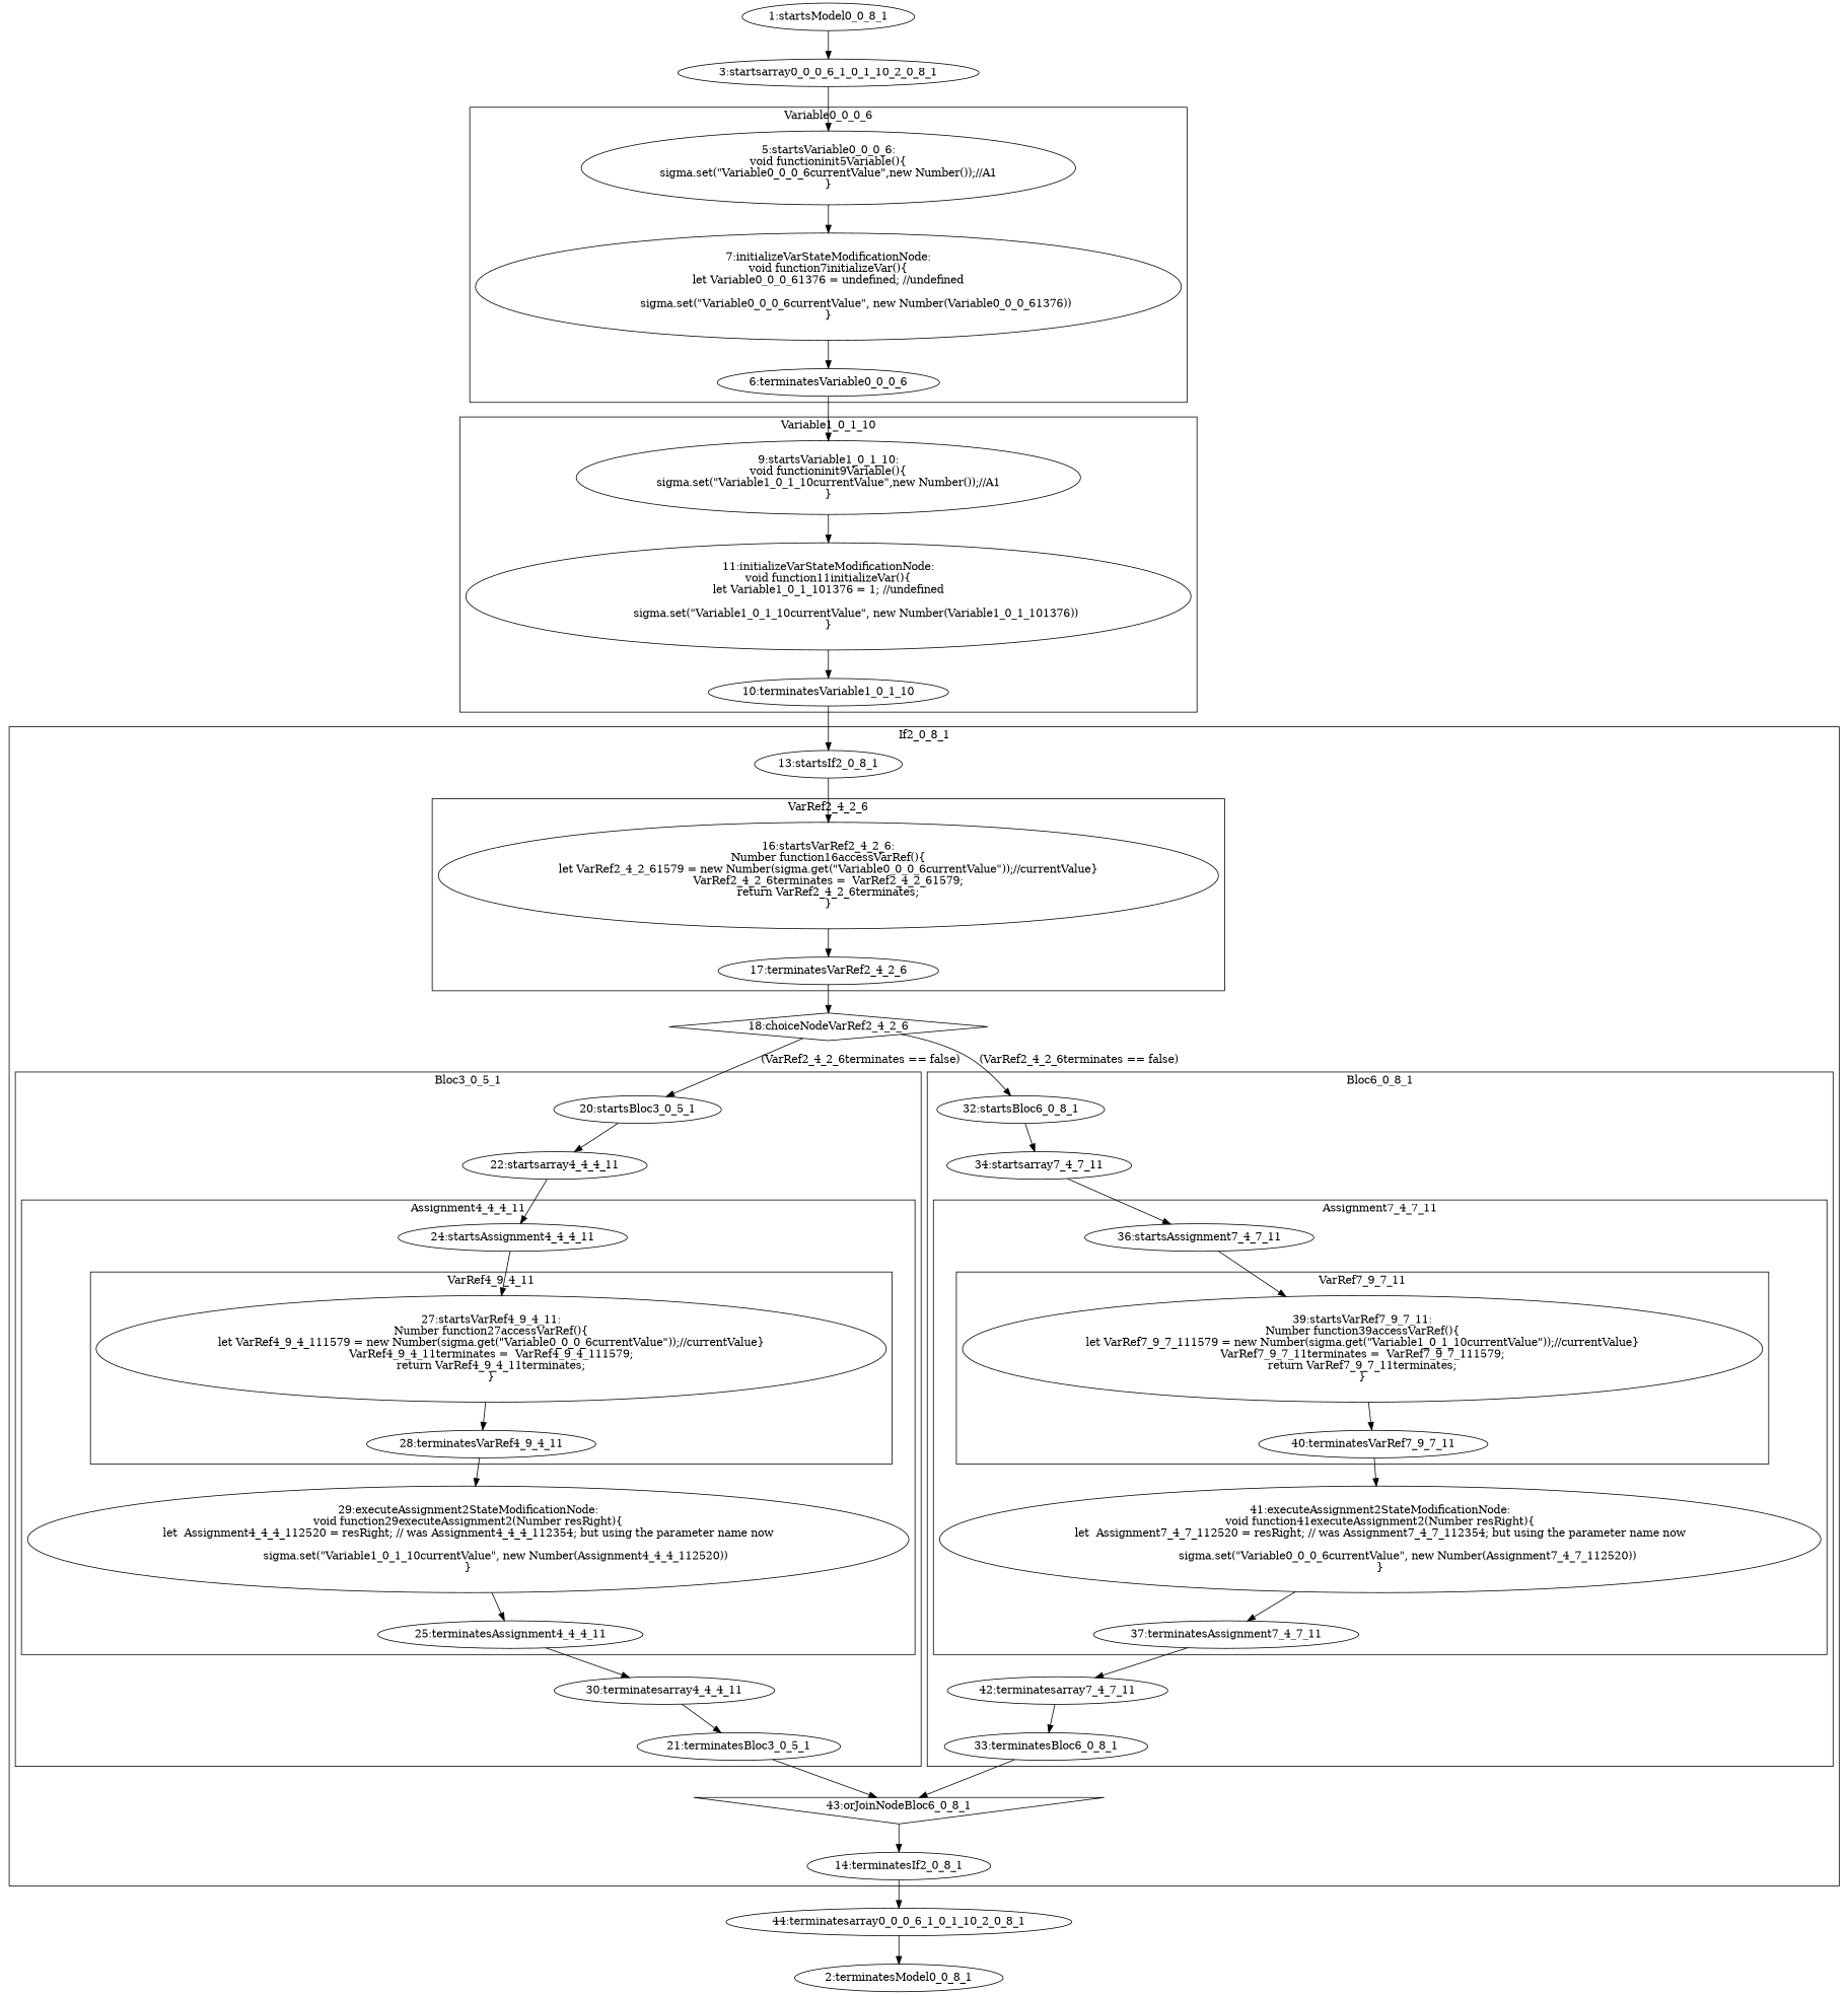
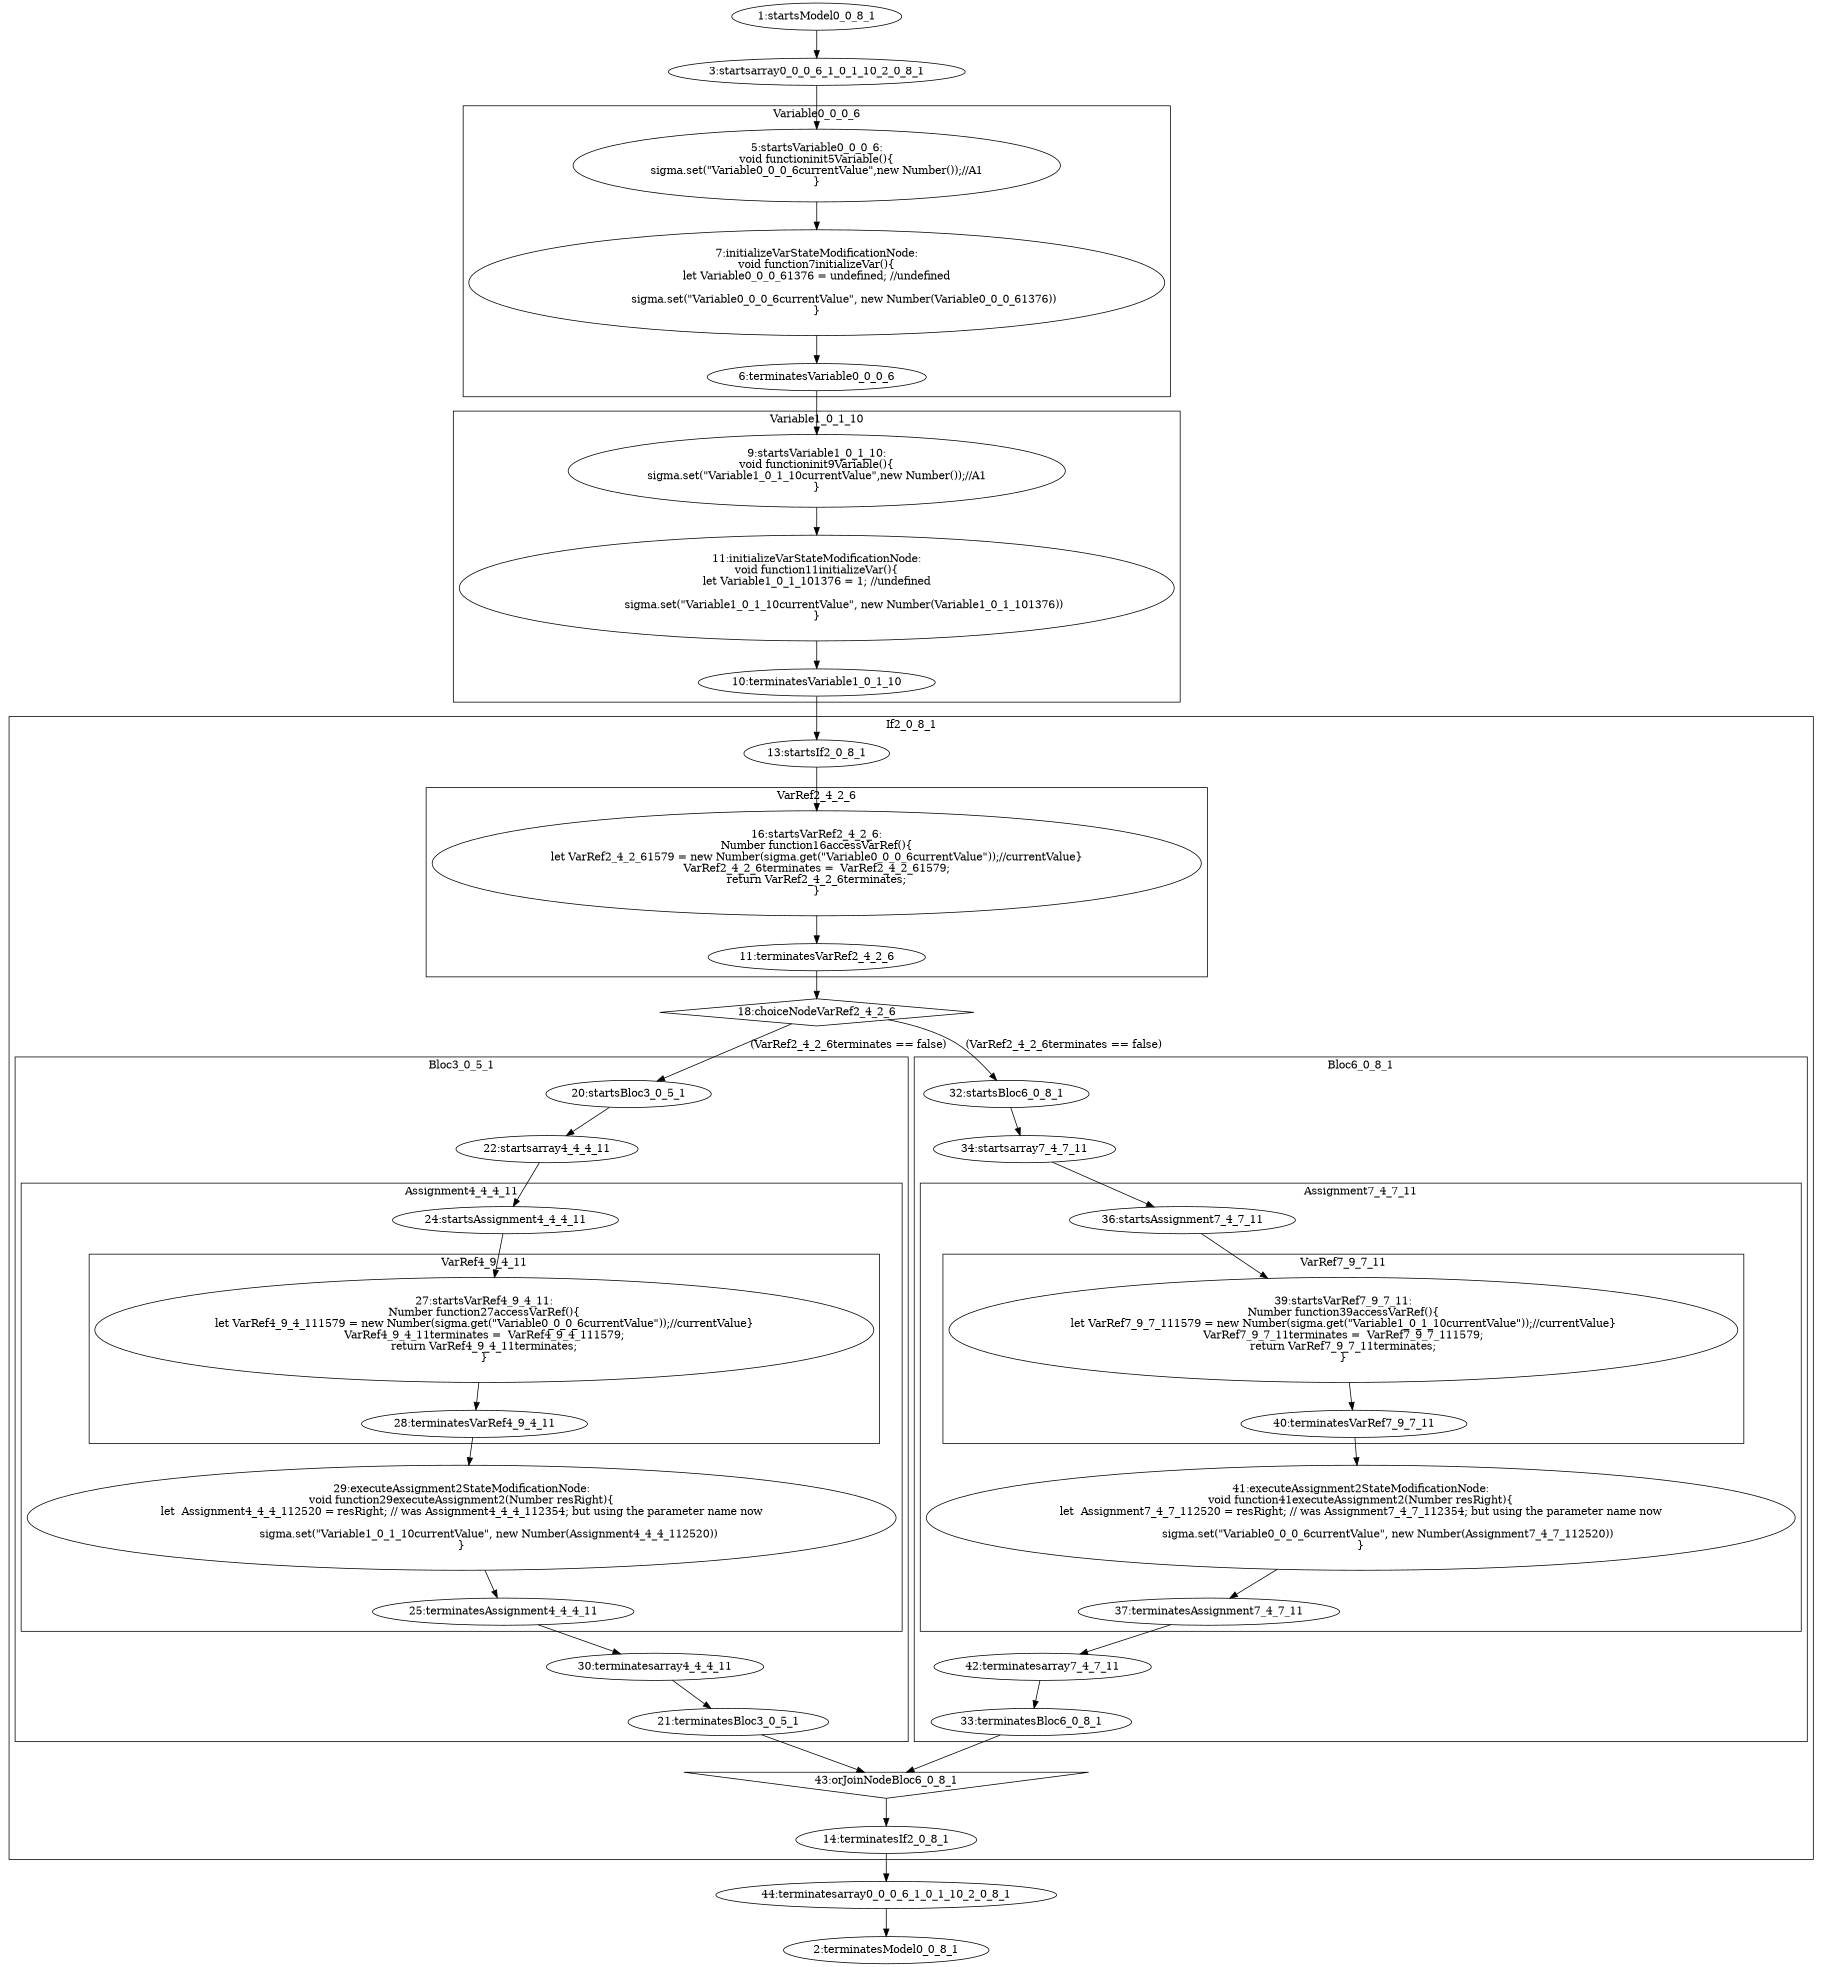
  digraph {
    node [shape=ellipse]
    n1 [label="5:startsVariable0_0_0_6:\nvoid functioninit5Variable(){\nsigma.set(\"Variable0_0_0_6currentValue\",new Number());//A1\n}"]
    n2 [label="6:terminatesVariable0_0_0_6"]
    n3 [label="7:initializeVarStateModificationNode:\nvoid function7initializeVar(){\nlet Variable0_0_0_61376 = undefined; //undefined\n\n                sigma.set(\"Variable0_0_0_6currentValue\", new Number(Variable0_0_0_61376))\n}"]
    n4 [label="9:startsVariable1_0_1_10:\nvoid functioninit9Variable(){\nsigma.set(\"Variable1_0_1_10currentValue\",new Number());//A1\n}"]
    n5 [label="10:terminatesVariable1_0_1_10"]
    n6 [label="11:initializeVarStateModificationNode:\nvoid function11initializeVar(){\nlet Variable1_0_1_101376 = 1; //undefined\n\n                sigma.set(\"Variable1_0_1_10currentValue\", new Number(Variable1_0_1_101376))\n}"]
    n7 [label="16:startsVarRef2_4_2_6:\nNumber function16accessVarRef(){\nlet VarRef2_4_2_61579 = new Number(sigma.get(\"Variable0_0_0_6currentValue\"));//currentValue}\nVarRef2_4_2_6terminates =  VarRef2_4_2_61579;\nreturn VarRef2_4_2_6terminates;\n}"]
-   n8 [label="17:terminatesVarRef2_4_2_6"]
+   n8 [label="11:terminatesVarRef2_4_2_6"]
    n9 [label="27:startsVarRef4_9_4_11:\nNumber function27accessVarRef(){\nlet VarRef4_9_4_111579 = new Number(sigma.get(\"Variable0_0_0_6currentValue\"));//currentValue}\nVarRef4_9_4_11terminates =  VarRef4_9_4_111579;\nreturn VarRef4_9_4_11terminates;\n}"]
    n10 [label="28:terminatesVarRef4_9_4_11"]
    n11 [label="24:startsAssignment4_4_4_11"]
    n12 [label="25:terminatesAssignment4_4_4_11"]
    n13 [label="29:executeAssignment2StateModificationNode:\nvoid function29executeAssignment2(Number resRight){\nlet  Assignment4_4_4_112520 = resRight; // was Assignment4_4_4_112354; but using the parameter name now\n                                 \n                sigma.set(\"Variable1_0_1_10currentValue\", new Number(Assignment4_4_4_112520))\n}"]
    n14 [label="20:startsBloc3_0_5_1"]
    n15 [label="21:terminatesBloc3_0_5_1"]
    n16 [label="22:startsarray4_4_4_11"]
    n17 [label="30:terminatesarray4_4_4_11"]
    n18 [label="39:startsVarRef7_9_7_11:\nNumber function39accessVarRef(){\nlet VarRef7_9_7_111579 = new Number(sigma.get(\"Variable1_0_1_10currentValue\"));//currentValue}\nVarRef7_9_7_11terminates =  VarRef7_9_7_111579;\nreturn VarRef7_9_7_11terminates;\n}"]
    n19 [label="40:terminatesVarRef7_9_7_11"]
    n20 [label="36:startsAssignment7_4_7_11"]
    n21 [label="37:terminatesAssignment7_4_7_11"]
    n22 [label="41:executeAssignment2StateModificationNode:\nvoid function41executeAssignment2(Number resRight){\nlet  Assignment7_4_7_112520 = resRight; // was Assignment7_4_7_112354; but using the parameter name now\n                                 \n                sigma.set(\"Variable0_0_0_6currentValue\", new Number(Assignment7_4_7_112520))\n}"]
    n23 [label="32:startsBloc6_0_8_1"]
    n24 [label="33:terminatesBloc6_0_8_1"]
    n25 [label="34:startsarray7_4_7_11"]
    n26 [label="42:terminatesarray7_4_7_11"]
    n27 [label="13:startsIf2_0_8_1"]
    n28 [label="14:terminatesIf2_0_8_1"]
    n29 [label="18:choiceNodeVarRef2_4_2_6" shape=diamond]
    n30 [label="43:orJoinNodeBloc6_0_8_1" shape=invtriangle]
    n31 [label="44:terminatesarray0_0_0_6_1_0_1_10_2_0_8_1"]
    n32 [label="2:terminatesModel0_0_8_1"]
    n33 [label="1:startsModel0_0_8_1"]
    n34 [label="3:startsarray0_0_0_6_1_0_1_10_2_0_8_1"]
    subgraph cluster_1 {
      label=Variable0_0_0_6
      n1
      n2
      n3
    }
    subgraph cluster_2 {
      label=Variable1_0_1_10
      n4
      n5
      n6
    }
    subgraph cluster_3 {
      label=If2_0_8_1
      n27
      n28
      n29
      n30
      subgraph cluster_4 {
        label=VarRef2_4_2_6
        n7
        n8
      }
      subgraph cluster_5 {
        label=Bloc3_0_5_1
        n14
        n15
        n16
        n17
        subgraph cluster_6 {
          label=Assignment4_4_4_11
          n11
          n12
          n13
          subgraph cluster_7 {
            label=VarRef4_9_4_11
            n9
            n10
          }
        }
      }
      subgraph cluster_8 {
        label=Bloc6_0_8_1
        n23
        n24
        n25
        n26
        subgraph cluster_9 {
          label=Assignment7_4_7_11
          n20
          n21
          n22
          subgraph cluster_10 {
            label=VarRef7_9_7_11
            n18
            n19
          }
        }
      }
    }
    n1 -> n3
    n2 -> n4
    n3 -> n2
    n4 -> n6
    n5 -> n27
    n6 -> n5
    n7 -> n8
    n8 -> n29
    n9 -> n10
    n10 -> n13
    n11 -> n9
    n12 -> n17
    n13 -> n12
    n14 -> n16
    n15 -> n30
    n16 -> n11
    n17 -> n15
    n18 -> n19
    n19 -> n22
    n20 -> n18
    n21 -> n26
    n22 -> n21
    n23 -> n25
    n24 -> n30
    n25 -> n20
    n26 -> n24
    n27 -> n7
    n28 -> n31
    n29 -> n14 [label="(VarRef2_4_2_6terminates == false)"]
    n29 -> n23 [label="(VarRef2_4_2_6terminates == false)"]
    n30 -> n28
    n31 -> n32
    n33 -> n34
    n34 -> n1
  }
